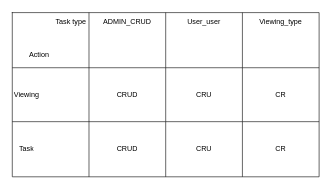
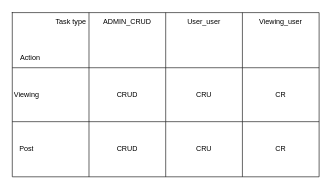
  <mxCell id="0" />
  <mxCell id="1" parent="0" />
  <mxCell id="2" value="" style="shape=table;startSize=0;container=1;collapsible=0;childLayout=tableLayout;" vertex="1" parent="1"><mxGeometry x="20" y="20" width="512" height="274" as="geometry" /></mxCell>
  <mxCell id="3" value="" style="shape=tableRow;horizontal=0;startSize=0;swimlaneHead=0;swimlaneBody=0;strokeColor=inherit;top=0;left=0;bottom=0;right=0;collapsible=0;dropTarget=0;fillColor=none;points=[[0,0.5],[1,0.5]];portConstraint=eastwest;" vertex="1" parent="2"><mxGeometry width="512" height="92" as="geometry" /></mxCell>
  <mxCell id="4" value="" style="shape=partialRectangle;html=1;whiteSpace=wrap;connectable=0;strokeColor=inherit;overflow=hidden;fillColor=none;top=0;left=0;bottom=0;right=0;pointerEvents=1;" vertex="1" parent="3"><mxGeometry width="128" height="92" as="geometry"><mxRectangle width="128" height="92" as="alternateBounds" /></mxGeometry></mxCell>
  <mxCell id="5" value="ADMIN_CRUD" style="shape=partialRectangle;html=1;whiteSpace=wrap;connectable=0;strokeColor=inherit;overflow=hidden;fillColor=none;top=0;left=0;bottom=0;right=0;pointerEvents=1;verticalAlign=middle;spacingTop=0;spacingBottom=60;" vertex="1" parent="3"><mxGeometry x="128" width="128" height="92" as="geometry"><mxRectangle width="128" height="92" as="alternateBounds" /></mxGeometry></mxCell>
  <mxCell id="6" value="User_user" style="shape=partialRectangle;html=1;whiteSpace=wrap;connectable=0;strokeColor=inherit;overflow=hidden;fillColor=none;top=0;left=0;bottom=0;right=0;pointerEvents=1;verticalAlign=middle;spacingTop=0;spacingBottom=60;" vertex="1" parent="3"><mxGeometry x="256" width="128" height="92" as="geometry"><mxRectangle width="128" height="92" as="alternateBounds" /></mxGeometry></mxCell>
- <mxCell id="7" value="Viewing_type" style="shape=partialRectangle;html=1;whiteSpace=wrap;connectable=0;strokeColor=inherit;overflow=hidden;fillColor=none;top=0;left=0;bottom=0;right=0;pointerEvents=1;verticalAlign=middle;spacingTop=0;spacingBottom=60;" vertex="1" parent="3"><mxGeometry x="384" width="128" height="92" as="geometry"><mxRectangle width="128" height="92" as="alternateBounds" /></mxGeometry></mxCell>
+ <mxCell id="7" value="Viewing_user" style="shape=partialRectangle;html=1;whiteSpace=wrap;connectable=0;strokeColor=inherit;overflow=hidden;fillColor=none;top=0;left=0;bottom=0;right=0;pointerEvents=1;verticalAlign=middle;spacingTop=0;spacingBottom=60;" vertex="1" parent="3"><mxGeometry x="384" width="128" height="92" as="geometry"><mxRectangle width="128" height="92" as="alternateBounds" /></mxGeometry></mxCell>
  <mxCell id="8" value="" style="shape=tableRow;horizontal=0;startSize=0;swimlaneHead=0;swimlaneBody=0;strokeColor=inherit;top=0;left=0;bottom=0;right=0;collapsible=0;dropTarget=0;fillColor=none;points=[[0,0.5],[1,0.5]];portConstraint=eastwest;" vertex="1" parent="2"><mxGeometry y="92" width="512" height="90" as="geometry" /></mxCell>
  <mxCell id="9" value="Viewing" style="shape=partialRectangle;html=1;whiteSpace=wrap;connectable=0;strokeColor=inherit;overflow=hidden;fillColor=none;top=0;left=0;bottom=0;right=0;pointerEvents=1;labelPosition=center;verticalLabelPosition=middle;align=center;verticalAlign=middle;spacingLeft=0;spacingRight=80;" vertex="1" parent="8"><mxGeometry width="128" height="90" as="geometry"><mxRectangle width="128" height="90" as="alternateBounds" /></mxGeometry></mxCell>
  <mxCell id="10" value="CRUD" style="shape=partialRectangle;html=1;whiteSpace=wrap;connectable=0;strokeColor=inherit;overflow=hidden;fillColor=none;top=0;left=0;bottom=0;right=0;pointerEvents=1;" vertex="1" parent="8"><mxGeometry x="128" width="128" height="90" as="geometry"><mxRectangle width="128" height="90" as="alternateBounds" /></mxGeometry></mxCell>
  <mxCell id="11" value="CRU" style="shape=partialRectangle;html=1;whiteSpace=wrap;connectable=0;strokeColor=inherit;overflow=hidden;fillColor=none;top=0;left=0;bottom=0;right=0;pointerEvents=1;" vertex="1" parent="8"><mxGeometry x="256" width="128" height="90" as="geometry"><mxRectangle width="128" height="90" as="alternateBounds" /></mxGeometry></mxCell>
  <mxCell id="12" value="CR" style="shape=partialRectangle;html=1;whiteSpace=wrap;connectable=0;strokeColor=inherit;overflow=hidden;fillColor=none;top=0;left=0;bottom=0;right=0;pointerEvents=1;" vertex="1" parent="8"><mxGeometry x="384" width="128" height="90" as="geometry"><mxRectangle width="128" height="90" as="alternateBounds" /></mxGeometry></mxCell>
  <mxCell id="13" value="" style="shape=tableRow;horizontal=0;startSize=0;swimlaneHead=0;swimlaneBody=0;strokeColor=inherit;top=0;left=0;bottom=0;right=0;collapsible=0;dropTarget=0;fillColor=none;points=[[0,0.5],[1,0.5]];portConstraint=eastwest;" vertex="1" parent="2"><mxGeometry y="182" width="512" height="92" as="geometry" /></mxCell>
- <mxCell id="14" value="Task" style="shape=partialRectangle;html=1;whiteSpace=wrap;connectable=0;strokeColor=inherit;overflow=hidden;fillColor=none;top=0;left=0;bottom=0;right=0;pointerEvents=1;labelPosition=center;verticalLabelPosition=middle;align=center;verticalAlign=middle;spacingLeft=0;spacingRight=80;" vertex="1" parent="13"><mxGeometry width="128" height="92" as="geometry"><mxRectangle width="128" height="92" as="alternateBounds" /></mxGeometry></mxCell>
+ <mxCell id="14" value="Post" style="shape=partialRectangle;html=1;whiteSpace=wrap;connectable=0;strokeColor=inherit;overflow=hidden;fillColor=none;top=0;left=0;bottom=0;right=0;pointerEvents=1;labelPosition=center;verticalLabelPosition=middle;align=center;verticalAlign=middle;spacingLeft=0;spacingRight=80;" vertex="1" parent="13"><mxGeometry width="128" height="92" as="geometry"><mxRectangle width="128" height="92" as="alternateBounds" /></mxGeometry></mxCell>
  <mxCell id="15" value="CRUD" style="shape=partialRectangle;html=1;whiteSpace=wrap;connectable=0;strokeColor=inherit;overflow=hidden;fillColor=none;top=0;left=0;bottom=0;right=0;pointerEvents=1;" vertex="1" parent="13"><mxGeometry x="128" width="128" height="92" as="geometry"><mxRectangle width="128" height="92" as="alternateBounds" /></mxGeometry></mxCell>
  <mxCell id="16" value="CRU" style="shape=partialRectangle;html=1;whiteSpace=wrap;connectable=0;strokeColor=inherit;overflow=hidden;fillColor=none;top=0;left=0;bottom=0;right=0;pointerEvents=1;" vertex="1" parent="13"><mxGeometry x="256" width="128" height="92" as="geometry"><mxRectangle width="128" height="92" as="alternateBounds" /></mxGeometry></mxCell>
  <mxCell id="17" value="CR" style="shape=partialRectangle;html=1;whiteSpace=wrap;connectable=0;strokeColor=inherit;overflow=hidden;fillColor=none;top=0;left=0;bottom=0;right=0;pointerEvents=1;" vertex="1" parent="13"><mxGeometry x="384" width="128" height="92" as="geometry"><mxRectangle width="128" height="92" as="alternateBounds" /></mxGeometry></mxCell>
- <mxCell id="18" value="Action" style="text;strokeColor=none;align=center;fillColor=none;html=1;verticalAlign=middle;whiteSpace=wrap;rounded=0;" vertex="1" parent="1"><mxGeometry x="35" y="76" width="60" height="30" as="geometry" /></mxCell>
+ <mxCell id="18" value="Action" style="text;strokeColor=none;align=center;fillColor=none;html=1;verticalAlign=middle;whiteSpace=wrap;rounded=0;" vertex="1" parent="1"><mxGeometry x="20" y="81" width="60" height="30" as="geometry" /></mxCell>
  <mxCell id="19" value="Task type" style="text;strokeColor=none;align=center;fillColor=none;html=1;verticalAlign=middle;whiteSpace=wrap;rounded=0;" vertex="1" parent="1"><mxGeometry x="88" y="20" width="60" height="30" as="geometry" /></mxCell>
